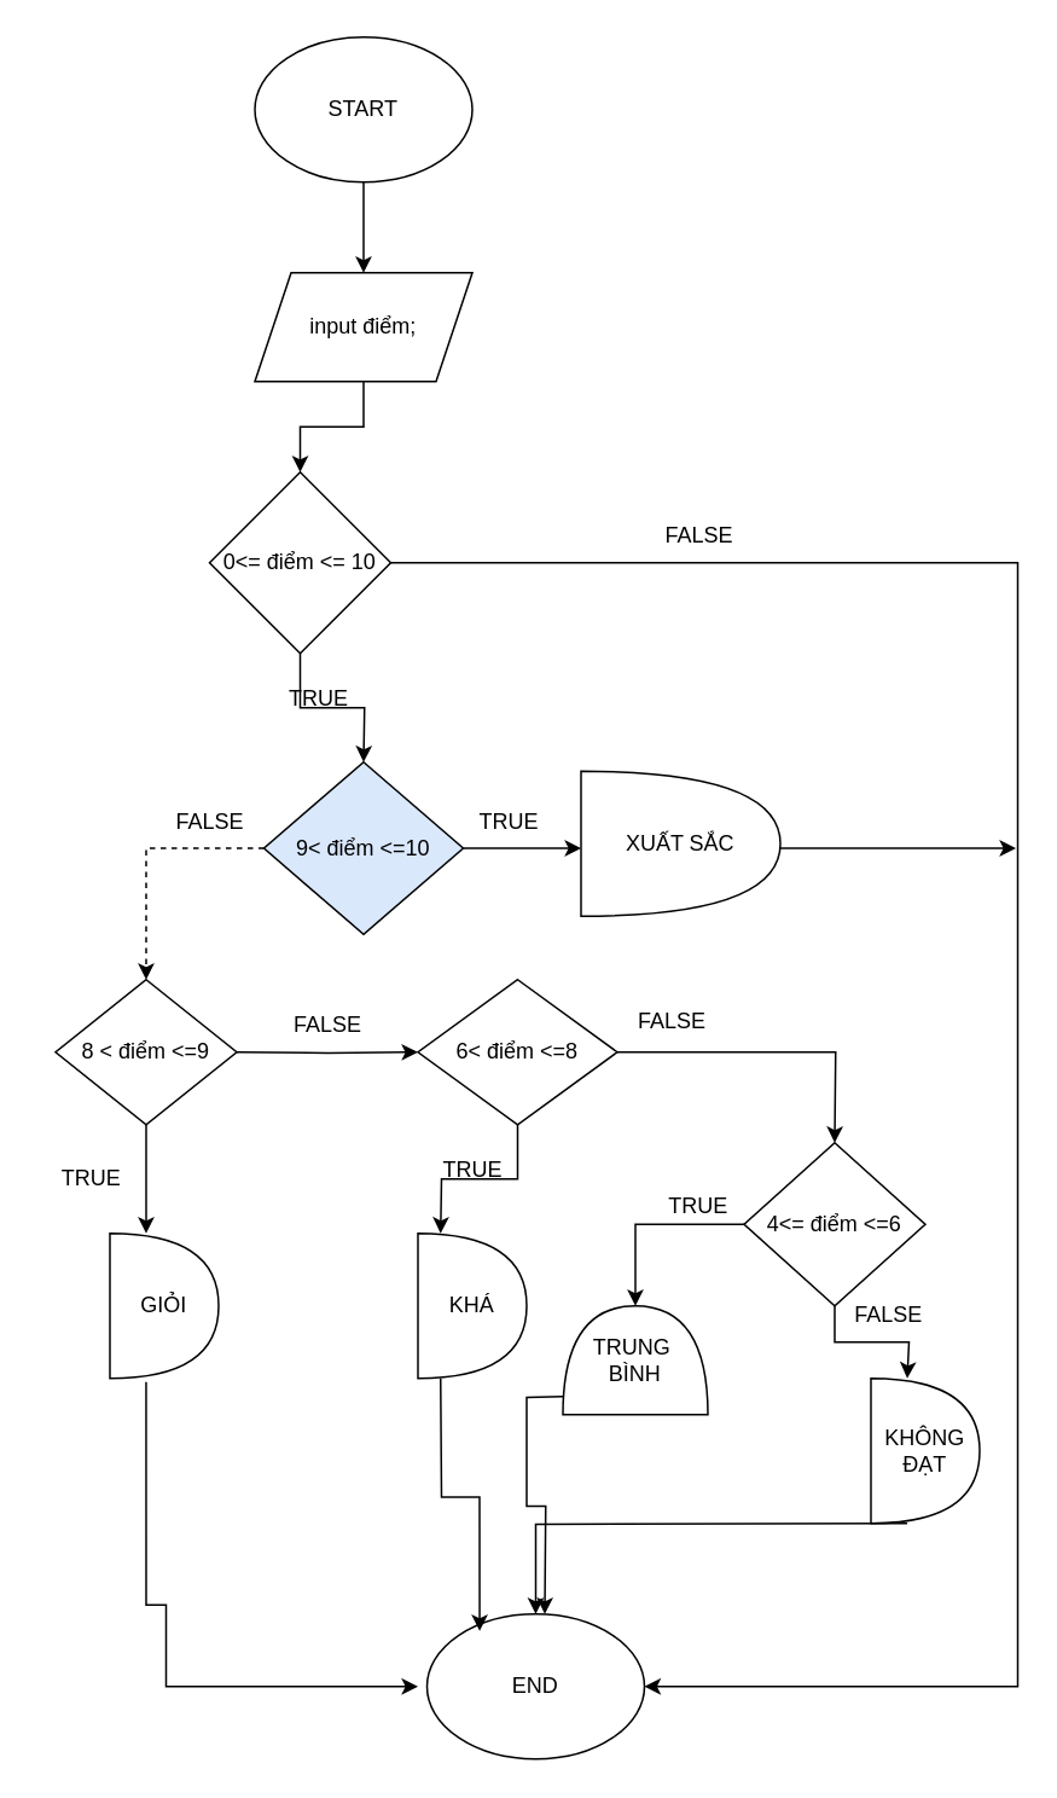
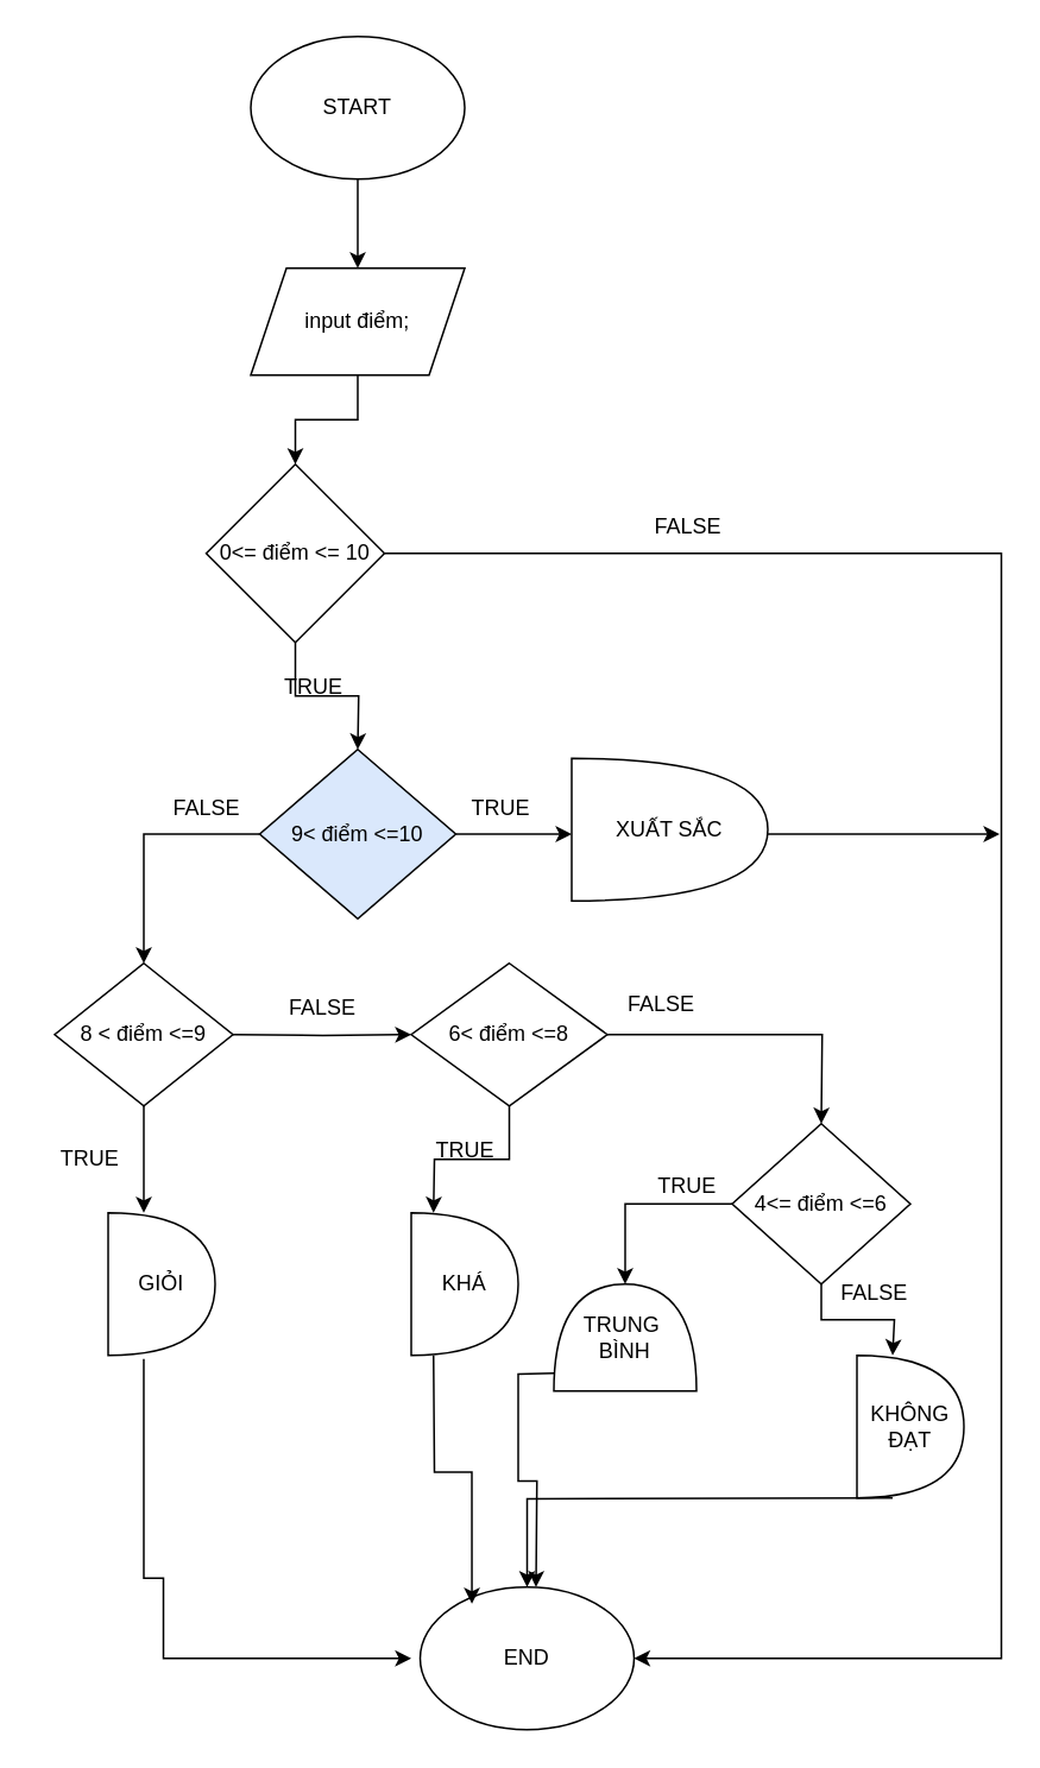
  <mxCell id="0" />
  <mxCell id="1" parent="0" />
  <mxCell id="2" style="edgeStyle=orthogonalEdgeStyle;rounded=0;orthogonalLoop=1;jettySize=auto;html=1;entryX=0.5;entryY=0;entryDx=0;entryDy=0;" edge="1" parent="1" source="3" target="8"><mxGeometry relative="1" as="geometry" /></mxCell>
  <mxCell id="3" value="START" style="ellipse;whiteSpace=wrap;html=1;" vertex="1" parent="1"><mxGeometry x="140" y="20" width="120" height="80" as="geometry" /></mxCell>
  <mxCell id="4" style="edgeStyle=orthogonalEdgeStyle;rounded=0;orthogonalLoop=1;jettySize=auto;html=1;" edge="1" parent="1" source="6" target="31"><mxGeometry relative="1" as="geometry"><mxPoint x="310" y="840" as="targetPoint" /><Array as="points"><mxPoint x="561" y="310" /></Array></mxGeometry></mxCell>
  <mxCell id="5" style="edgeStyle=orthogonalEdgeStyle;rounded=0;orthogonalLoop=1;jettySize=auto;html=1;" edge="1" parent="1" source="6"><mxGeometry relative="1" as="geometry"><mxPoint x="200" y="420" as="targetPoint" /></mxGeometry></mxCell>
  <mxCell id="6" value="0&amp;lt;= điểm &amp;lt;= 10" style="rhombus;whiteSpace=wrap;html=1;" vertex="1" parent="1"><mxGeometry x="115" y="260" width="100" height="100" as="geometry" /></mxCell>
  <mxCell id="7" style="edgeStyle=orthogonalEdgeStyle;rounded=0;orthogonalLoop=1;jettySize=auto;html=1;entryX=0.5;entryY=0;entryDx=0;entryDy=0;" edge="1" parent="1" source="8" target="6"><mxGeometry relative="1" as="geometry" /></mxCell>
  <mxCell id="8" value="input điểm;" style="shape=parallelogram;perimeter=parallelogramPerimeter;whiteSpace=wrap;html=1;fixedSize=1;" vertex="1" parent="1"><mxGeometry x="140" y="150" width="120" height="60" as="geometry" /></mxCell>
  <mxCell id="9" value="TRUE" style="text;html=1;align=center;verticalAlign=middle;resizable=0;points=[];autosize=1;strokeColor=none;fillColor=none;" vertex="1" parent="1"><mxGeometry x="145" y="370" width="60" height="30" as="geometry" /></mxCell>
  <mxCell id="10" value="FALSE" style="text;html=1;align=center;verticalAlign=middle;resizable=0;points=[];autosize=1;strokeColor=none;fillColor=none;" vertex="1" parent="1"><mxGeometry x="355" y="280" width="60" height="30" as="geometry" /></mxCell>
  <mxCell id="11" style="edgeStyle=orthogonalEdgeStyle;rounded=0;orthogonalLoop=1;jettySize=auto;html=1;" edge="1" parent="1" source="13"><mxGeometry relative="1" as="geometry"><mxPoint x="320" y="467.5" as="targetPoint" /></mxGeometry></mxCell>
- <mxCell id="12" style="edgeStyle=orthogonalEdgeStyle;rounded=0;orthogonalLoop=1;jettySize=auto;html=1;entryX=0.5;entryY=0;entryDx=0;entryDy=0;dashed=1;" edge="1" parent="1" source="13" target="19"><mxGeometry relative="1" as="geometry"><mxPoint x="70" y="467.5" as="targetPoint" /></mxGeometry></mxCell>
+ <mxCell id="12" style="edgeStyle=orthogonalEdgeStyle;rounded=0;orthogonalLoop=1;jettySize=auto;html=1;entryX=0.5;entryY=0;entryDx=0;entryDy=0;" edge="1" parent="1" source="13" target="19"><mxGeometry relative="1" as="geometry"><mxPoint x="70" y="467.5" as="targetPoint" /></mxGeometry></mxCell>
  <mxCell id="13" value="9&amp;lt; điểm &amp;lt;=10" style="rhombus;whiteSpace=wrap;html=1;fillColor=#dae8fc;" vertex="1" parent="1"><mxGeometry x="145" y="420" width="110" height="95" as="geometry" /></mxCell>
  <mxCell id="14" value="TRUE" style="text;html=1;align=center;verticalAlign=middle;resizable=0;points=[];autosize=1;strokeColor=none;fillColor=none;" vertex="1" parent="1"><mxGeometry x="250" y="438" width="60" height="30" as="geometry" /></mxCell>
  <mxCell id="15" style="edgeStyle=orthogonalEdgeStyle;rounded=0;orthogonalLoop=1;jettySize=auto;html=1;" edge="1" parent="1"><mxGeometry relative="1" as="geometry"><mxPoint x="560" y="467.5" as="targetPoint" /><mxPoint x="430" y="467.5" as="sourcePoint" /></mxGeometry></mxCell>
  <mxCell id="16" value="FALSE" style="text;html=1;align=center;verticalAlign=middle;resizable=0;points=[];autosize=1;strokeColor=none;fillColor=none;" vertex="1" parent="1"><mxGeometry x="85" y="438" width="60" height="30" as="geometry" /></mxCell>
  <mxCell id="17" style="edgeStyle=orthogonalEdgeStyle;rounded=0;orthogonalLoop=1;jettySize=auto;html=1;" edge="1" parent="1" target="25"><mxGeometry relative="1" as="geometry"><mxPoint x="291.25" y="580" as="targetPoint" /><mxPoint x="130" y="580" as="sourcePoint" /><Array as="points" /></mxGeometry></mxCell>
  <mxCell id="18" style="edgeStyle=orthogonalEdgeStyle;rounded=0;orthogonalLoop=1;jettySize=auto;html=1;" edge="1" parent="1" source="19"><mxGeometry relative="1" as="geometry"><mxPoint x="80" y="680" as="targetPoint" /></mxGeometry></mxCell>
  <mxCell id="19" value="8 &amp;lt; điểm &amp;lt;=9" style="rhombus;whiteSpace=wrap;html=1;" vertex="1" parent="1"><mxGeometry x="30" y="540" width="100" height="80" as="geometry" /></mxCell>
  <mxCell id="20" style="edgeStyle=orthogonalEdgeStyle;rounded=0;orthogonalLoop=1;jettySize=auto;html=1;exitX=0.333;exitY=1.025;exitDx=0;exitDy=0;exitPerimeter=0;" edge="1" parent="1" source="37"><mxGeometry relative="1" as="geometry"><mxPoint x="230" y="930" as="targetPoint" /><Array as="points"><mxPoint x="80" y="885" /><mxPoint x="91" y="885" /><mxPoint x="91" y="930" /></Array><mxPoint x="80" y="780" as="sourcePoint" /></mxGeometry></mxCell>
  <mxCell id="21" value="TRUE" style="text;html=1;align=center;verticalAlign=middle;whiteSpace=wrap;rounded=0;" vertex="1" parent="1"><mxGeometry x="20" y="635" width="60" height="30" as="geometry" /></mxCell>
  <mxCell id="22" value="FALSE" style="text;html=1;align=center;verticalAlign=middle;resizable=0;points=[];autosize=1;strokeColor=none;fillColor=none;" vertex="1" parent="1"><mxGeometry x="150" y="550" width="60" height="30" as="geometry" /></mxCell>
  <mxCell id="23" style="edgeStyle=orthogonalEdgeStyle;rounded=0;orthogonalLoop=1;jettySize=auto;html=1;" edge="1" parent="1" source="25"><mxGeometry relative="1" as="geometry"><mxPoint x="460" y="630" as="targetPoint" /></mxGeometry></mxCell>
  <mxCell id="24" style="edgeStyle=orthogonalEdgeStyle;rounded=0;orthogonalLoop=1;jettySize=auto;html=1;" edge="1" parent="1" source="25"><mxGeometry relative="1" as="geometry"><mxPoint x="242.5" y="680" as="targetPoint" /></mxGeometry></mxCell>
  <mxCell id="25" value="6&amp;lt; điểm &amp;lt;=8" style="rhombus;whiteSpace=wrap;html=1;" vertex="1" parent="1"><mxGeometry x="230" y="540" width="110" height="80" as="geometry" /></mxCell>
  <mxCell id="26" value="FALSE" style="text;html=1;align=center;verticalAlign=middle;resizable=0;points=[];autosize=1;strokeColor=none;fillColor=none;" vertex="1" parent="1"><mxGeometry x="340" y="548" width="60" height="30" as="geometry" /></mxCell>
  <mxCell id="27" value="TRUE" style="text;html=1;align=center;verticalAlign=middle;resizable=0;points=[];autosize=1;strokeColor=none;fillColor=none;" vertex="1" parent="1"><mxGeometry x="230" y="630" width="60" height="30" as="geometry" /></mxCell>
  <mxCell id="28" value="" style="edgeStyle=orthogonalEdgeStyle;rounded=0;orthogonalLoop=1;jettySize=auto;html=1;" edge="1" parent="1" source="30"><mxGeometry relative="1" as="geometry"><mxPoint x="350" y="720" as="targetPoint" /><Array as="points"><mxPoint x="350" y="675" /><mxPoint x="350" y="711" /></Array></mxGeometry></mxCell>
  <mxCell id="29" style="edgeStyle=orthogonalEdgeStyle;rounded=0;orthogonalLoop=1;jettySize=auto;html=1;" edge="1" parent="1" source="30"><mxGeometry relative="1" as="geometry"><mxPoint x="500" y="760" as="targetPoint" /><Array as="points"><mxPoint x="460" y="740" /><mxPoint x="501" y="740" /></Array></mxGeometry></mxCell>
  <mxCell id="30" value="4&amp;lt;= điểm &amp;lt;=6" style="rhombus;whiteSpace=wrap;html=1;" vertex="1" parent="1"><mxGeometry x="410" y="630" width="100" height="90" as="geometry" /></mxCell>
  <mxCell id="31" value="END" style="ellipse;whiteSpace=wrap;html=1;" vertex="1" parent="1"><mxGeometry x="235" y="890" width="120" height="80" as="geometry" /></mxCell>
  <mxCell id="32" value="TRUE" style="text;html=1;align=center;verticalAlign=middle;whiteSpace=wrap;rounded=0;" vertex="1" parent="1"><mxGeometry x="355" y="650" width="60" height="30" as="geometry" /></mxCell>
  <mxCell id="33" style="edgeStyle=orthogonalEdgeStyle;rounded=0;orthogonalLoop=1;jettySize=auto;html=1;exitX=0.5;exitY=1;exitDx=0;exitDy=0;" edge="1" parent="1" target="31"><mxGeometry relative="1" as="geometry"><mxPoint x="500" y="840" as="sourcePoint" /></mxGeometry></mxCell>
  <mxCell id="34" value="FALSE" style="text;html=1;align=center;verticalAlign=middle;whiteSpace=wrap;rounded=0;" vertex="1" parent="1"><mxGeometry x="460" y="710" width="60" height="30" as="geometry" /></mxCell>
  <mxCell id="35" style="edgeStyle=orthogonalEdgeStyle;rounded=0;orthogonalLoop=1;jettySize=auto;html=1;" edge="1" parent="1"><mxGeometry relative="1" as="geometry"><mxPoint x="300" y="890" as="targetPoint" /><mxPoint x="310" y="770" as="sourcePoint" /></mxGeometry></mxCell>
  <mxCell id="36" style="edgeStyle=orthogonalEdgeStyle;rounded=0;orthogonalLoop=1;jettySize=auto;html=1;entryX=0.242;entryY=0.117;entryDx=0;entryDy=0;entryPerimeter=0;" edge="1" parent="1" target="31"><mxGeometry relative="1" as="geometry"><mxPoint x="242.5" y="760" as="sourcePoint" /></mxGeometry></mxCell>
  <mxCell id="37" value="GIỎI" style="shape=or;whiteSpace=wrap;html=1;" vertex="1" parent="1"><mxGeometry x="60" y="680" width="60" height="80" as="geometry" /></mxCell>
  <mxCell id="38" value="KHÁ" style="shape=or;whiteSpace=wrap;html=1;" vertex="1" parent="1"><mxGeometry x="230" y="680" width="60" height="80" as="geometry" /></mxCell>
  <mxCell id="39" value="XUẤT SẮC" style="shape=or;whiteSpace=wrap;html=1;" vertex="1" parent="1"><mxGeometry x="320" y="425" width="110" height="80" as="geometry" /></mxCell>
  <mxCell id="40" value="TRUNG&amp;nbsp;&lt;div&gt;BÌNH&lt;/div&gt;" style="shape=or;whiteSpace=wrap;html=1;direction=north;" vertex="1" parent="1"><mxGeometry x="310" y="720" width="80" height="60" as="geometry" /></mxCell>
  <mxCell id="41" value="KHÔNG&lt;div&gt;ĐẠT&lt;/div&gt;" style="shape=or;whiteSpace=wrap;html=1;" vertex="1" parent="1"><mxGeometry x="480" y="760" width="60" height="80" as="geometry" /></mxCell>
